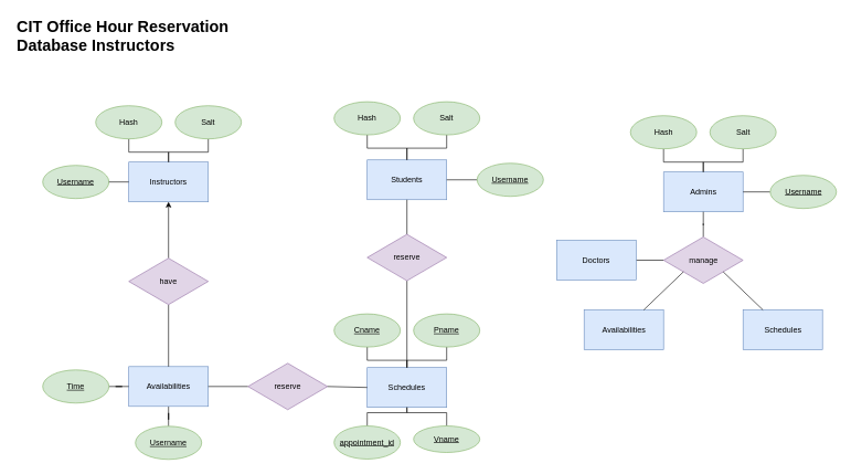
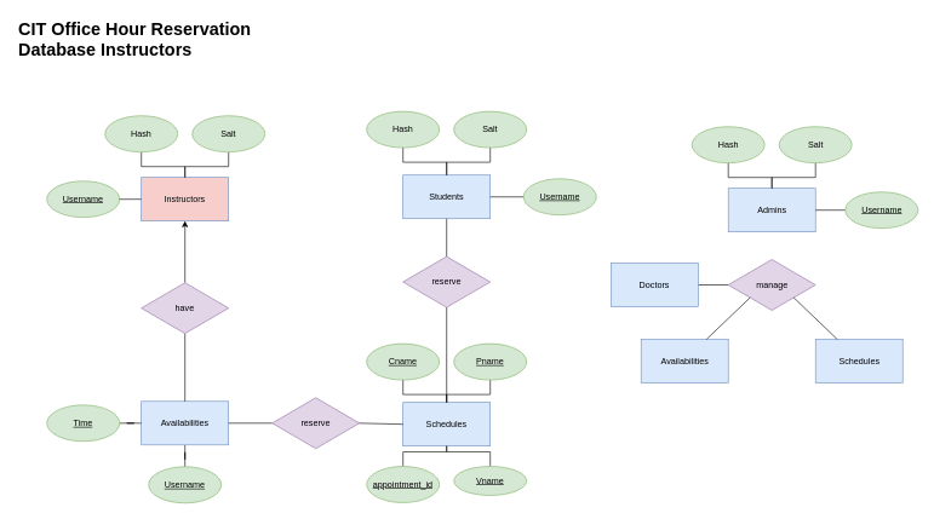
  <mxCell id="0" />
  <mxCell id="1" parent="0" />
  <mxCell id="2" value="" style="edgeStyle=orthogonalEdgeStyle;rounded=0;orthogonalLoop=1;jettySize=auto;html=1;endArrow=none;endFill=0;startArrow=classic;startFill=1;" parent="1" source="3" target="32" edge="1"><mxGeometry relative="1" as="geometry" /></mxCell>
- <mxCell id="3" value="Instructors" style="rounded=0;whiteSpace=wrap;html=1;fillColor=#dae8fc;strokeColor=#6c8ebf;" parent="1" vertex="1"><mxGeometry x="194" y="244" width="120" height="60" as="geometry" /></mxCell>
+ <mxCell id="3" value="Instructors" style="rounded=0;whiteSpace=wrap;html=1;fillColor=#f8cecc;strokeColor=#6c8ebf;" parent="1" vertex="1"><mxGeometry x="194" y="244" width="120" height="60" as="geometry" /></mxCell>
  <mxCell id="4" value="&lt;u&gt;Username&lt;/u&gt;" style="ellipse;whiteSpace=wrap;html=1;fillColor=#d5e8d4;strokeColor=#82b366;" parent="1" vertex="1"><mxGeometry x="64" y="249" width="100" height="50" as="geometry" /></mxCell>
  <mxCell id="5" value="" style="edgeStyle=orthogonalEdgeStyle;rounded=0;orthogonalLoop=1;jettySize=auto;html=1;endArrow=none;endFill=0;" parent="1" source="6" target="3" edge="1"><mxGeometry relative="1" as="geometry" /></mxCell>
  <mxCell id="6" value="Salt" style="ellipse;whiteSpace=wrap;html=1;fillColor=#d5e8d4;strokeColor=#82b366;" parent="1" vertex="1"><mxGeometry x="264" y="159" width="100" height="50" as="geometry" /></mxCell>
  <mxCell id="7" value="" style="edgeStyle=orthogonalEdgeStyle;rounded=0;orthogonalLoop=1;jettySize=auto;html=1;endArrow=none;endFill=0;" parent="1" source="8" target="3" edge="1"><mxGeometry relative="1" as="geometry" /></mxCell>
  <mxCell id="8" value="Hash" style="ellipse;whiteSpace=wrap;html=1;fillColor=#d5e8d4;strokeColor=#82b366;" parent="1" vertex="1"><mxGeometry x="144" y="159" width="100" height="50" as="geometry" /></mxCell>
  <mxCell id="9" value="Students" style="rounded=0;whiteSpace=wrap;html=1;fillColor=#dae8fc;strokeColor=#6c8ebf;" parent="1" vertex="1"><mxGeometry x="554" y="240.75" width="120" height="60" as="geometry" /></mxCell>
  <mxCell id="10" value="" style="edgeStyle=orthogonalEdgeStyle;rounded=0;orthogonalLoop=1;jettySize=auto;html=1;endArrow=none;endFill=0;" parent="1" source="11" target="9" edge="1"><mxGeometry relative="1" as="geometry" /></mxCell>
  <mxCell id="11" value="&lt;u&gt;Username&lt;/u&gt;" style="ellipse;whiteSpace=wrap;html=1;fillColor=#d5e8d4;strokeColor=#82b366;" parent="1" vertex="1"><mxGeometry x="720" y="245.75" width="100" height="50" as="geometry" /></mxCell>
  <mxCell id="12" value="" style="edgeStyle=orthogonalEdgeStyle;rounded=0;orthogonalLoop=1;jettySize=auto;html=1;endArrow=none;endFill=0;" parent="1" source="13" target="9" edge="1"><mxGeometry relative="1" as="geometry" /></mxCell>
  <mxCell id="13" value="Salt" style="ellipse;whiteSpace=wrap;html=1;fillColor=#d5e8d4;strokeColor=#82b366;" parent="1" vertex="1"><mxGeometry x="624" y="153" width="100" height="50" as="geometry" /></mxCell>
  <mxCell id="14" value="" style="edgeStyle=orthogonalEdgeStyle;rounded=0;orthogonalLoop=1;jettySize=auto;html=1;endArrow=none;endFill=0;" parent="1" source="15" target="9" edge="1"><mxGeometry relative="1" as="geometry" /></mxCell>
  <mxCell id="15" value="Hash" style="ellipse;whiteSpace=wrap;html=1;fillColor=#d5e8d4;strokeColor=#82b366;" parent="1" vertex="1"><mxGeometry x="504" y="153" width="100" height="50" as="geometry" /></mxCell>
  <mxCell id="16" value="" style="edgeStyle=orthogonalEdgeStyle;rounded=0;orthogonalLoop=1;jettySize=auto;html=1;endArrow=none;endFill=0;" parent="1" source="17" target="20" edge="1"><mxGeometry relative="1" as="geometry" /></mxCell>
  <mxCell id="17" value="Availabilities" style="rounded=0;whiteSpace=wrap;html=1;fillColor=#dae8fc;strokeColor=#6c8ebf;" parent="1" vertex="1"><mxGeometry x="194" y="552.5" width="120" height="60" as="geometry" /></mxCell>
  <mxCell id="18" value="" style="edgeStyle=orthogonalEdgeStyle;rounded=0;orthogonalLoop=1;jettySize=auto;html=1;endArrow=none;endFill=0;" parent="1" source="19" target="17" edge="1"><mxGeometry relative="1" as="geometry" /></mxCell>
  <mxCell id="19" value="&lt;u&gt;Time&lt;/u&gt;" style="ellipse;whiteSpace=wrap;html=1;fillColor=#d5e8d4;strokeColor=#82b366;" parent="1" vertex="1"><mxGeometry x="64" y="557.5" width="100" height="50" as="geometry" /></mxCell>
  <mxCell id="20" value="&lt;u&gt;Username&lt;/u&gt;" style="ellipse;whiteSpace=wrap;html=1;fillColor=#d5e8d4;strokeColor=#82b366;" parent="1" vertex="1"><mxGeometry x="204" y="642.5" width="100" height="50" as="geometry" /></mxCell>
  <mxCell id="21" value="Schedules" style="rounded=0;whiteSpace=wrap;html=1;fillColor=#dae8fc;strokeColor=#6c8ebf;" parent="1" vertex="1"><mxGeometry x="554" y="554" width="120" height="60" as="geometry" /></mxCell>
  <mxCell id="22" value="" style="edgeStyle=orthogonalEdgeStyle;rounded=0;orthogonalLoop=1;jettySize=auto;html=1;endArrow=none;endFill=0;" parent="1" source="23" target="21" edge="1"><mxGeometry relative="1" as="geometry" /></mxCell>
  <mxCell id="23" value="&lt;u&gt;appointment_id&lt;/u&gt;" style="ellipse;whiteSpace=wrap;html=1;fillColor=#d5e8d4;strokeColor=#82b366;" parent="1" vertex="1"><mxGeometry x="504" y="642" width="100" height="50" as="geometry" /></mxCell>
  <mxCell id="24" value="" style="edgeStyle=orthogonalEdgeStyle;rounded=0;orthogonalLoop=1;jettySize=auto;html=1;endArrow=none;endFill=0;" parent="1" source="25" target="21" edge="1"><mxGeometry relative="1" as="geometry" /></mxCell>
  <mxCell id="25" value="&lt;u&gt;Cname&lt;/u&gt;" style="ellipse;whiteSpace=wrap;html=1;fillColor=#d5e8d4;strokeColor=#82b366;" parent="1" vertex="1"><mxGeometry x="504" y="473" width="100" height="50" as="geometry" /></mxCell>
  <mxCell id="26" value="" style="edgeStyle=orthogonalEdgeStyle;rounded=0;orthogonalLoop=1;jettySize=auto;html=1;endArrow=none;endFill=0;" parent="1" source="27" target="21" edge="1"><mxGeometry relative="1" as="geometry" /></mxCell>
  <mxCell id="27" value="&lt;u&gt;Pname&lt;/u&gt;" style="ellipse;whiteSpace=wrap;html=1;fillColor=#d5e8d4;strokeColor=#82b366;" parent="1" vertex="1"><mxGeometry x="624" y="473" width="100" height="50" as="geometry" /></mxCell>
  <mxCell id="28" value="" style="endArrow=none;html=1;rounded=0;entryX=1;entryY=0.5;entryDx=0;entryDy=0;exitX=0;exitY=0.5;exitDx=0;exitDy=0;" parent="1" source="3" target="4" edge="1"><mxGeometry width="50" height="50" relative="1" as="geometry"><mxPoint x="584" y="464" as="sourcePoint" /><mxPoint x="634" y="414" as="targetPoint" /></mxGeometry></mxCell>
  <mxCell id="29" value="" style="edgeStyle=orthogonalEdgeStyle;rounded=0;orthogonalLoop=1;jettySize=auto;html=1;endArrow=none;endFill=0;" parent="1" source="30" target="21" edge="1"><mxGeometry relative="1" as="geometry" /></mxCell>
  <mxCell id="30" value="&lt;u&gt;Vname&lt;/u&gt;" style="ellipse;whiteSpace=wrap;html=1;fillColor=#d5e8d4;strokeColor=#82b366;" parent="1" vertex="1"><mxGeometry x="624" y="642" width="100" height="40" as="geometry" /></mxCell>
  <mxCell id="31" value="" style="edgeStyle=orthogonalEdgeStyle;rounded=0;orthogonalLoop=1;jettySize=auto;html=1;endArrow=none;endFill=0;exitX=0.5;exitY=1;exitDx=0;exitDy=0;" parent="1" source="32" target="17" edge="1"><mxGeometry relative="1" as="geometry"><mxPoint x="254" y="492.5" as="sourcePoint" /></mxGeometry></mxCell>
  <mxCell id="32" value="have" style="rhombus;whiteSpace=wrap;html=1;fillColor=#e1d5e7;strokeColor=#9673a6;" parent="1" vertex="1"><mxGeometry x="194" y="389" width="120" height="70" as="geometry" /></mxCell>
  <mxCell id="33" value="" style="edgeStyle=orthogonalEdgeStyle;rounded=0;orthogonalLoop=1;jettySize=auto;html=1;endArrow=none;endFill=0;" parent="1" source="35" target="21" edge="1"><mxGeometry relative="1" as="geometry" /></mxCell>
  <mxCell id="34" value="" style="edgeStyle=orthogonalEdgeStyle;rounded=0;orthogonalLoop=1;jettySize=auto;html=1;endArrow=none" parent="1" source="35" target="9" edge="1"><mxGeometry relative="1" as="geometry" /></mxCell>
  <mxCell id="35" value="reserve" style="rhombus;whiteSpace=wrap;html=1;fillColor=#e1d5e7;strokeColor=#9673a6;" parent="1" vertex="1"><mxGeometry x="554" y="353" width="120" height="70" as="geometry" /></mxCell>
  <mxCell id="36" value="" style="edgeStyle=orthogonalEdgeStyle;rounded=0;orthogonalLoop=1;jettySize=auto;html=1;endArrow=none;endFill=0;" parent="1" source="37" target="17" edge="1"><mxGeometry relative="1" as="geometry" /></mxCell>
  <mxCell id="37" value="reserve" style="rhombus;whiteSpace=wrap;html=1;fillColor=#e1d5e7;strokeColor=#9673a6;" parent="1" vertex="1"><mxGeometry x="374" y="547.5" width="120" height="70" as="geometry" /></mxCell>
  <mxCell id="38" value="" style="endArrow=none;html=1;strokeWidth=1;rounded=0;entryX=1;entryY=0.5;entryDx=0;entryDy=0;exitX=0;exitY=0.5;exitDx=0;exitDy=0;" parent="1" source="21" target="37" edge="1"><mxGeometry width="50" height="50" relative="1" as="geometry"><mxPoint x="564" y="542.5" as="sourcePoint" /><mxPoint x="614" y="492.5" as="targetPoint" /></mxGeometry></mxCell>
  <mxCell id="39" value="Admins" style="rounded=0;whiteSpace=wrap;html=1;fillColor=#dae8fc;strokeColor=#6c8ebf;endArrow=none" parent="1" vertex="1"><mxGeometry x="1001.5" y="259" width="120" height="60" as="geometry" /></mxCell>
  <mxCell id="40" value="" style="edgeStyle=orthogonalEdgeStyle;rounded=0;orthogonalLoop=1;jettySize=auto;html=1;endArrow=none;endFill=0;" parent="1" source="41" target="39" edge="1"><mxGeometry relative="1" as="geometry" /></mxCell>
  <mxCell id="41" value="Salt" style="ellipse;whiteSpace=wrap;html=1;fillColor=#d5e8d4;strokeColor=#82b366;" parent="1" vertex="1"><mxGeometry x="1071.5" y="174" width="100" height="50" as="geometry" /></mxCell>
  <mxCell id="42" value="" style="edgeStyle=orthogonalEdgeStyle;rounded=0;orthogonalLoop=1;jettySize=auto;html=1;endArrow=none;endFill=0;" parent="1" source="43" target="39" edge="1"><mxGeometry relative="1" as="geometry" /></mxCell>
  <mxCell id="43" value="Hash" style="ellipse;whiteSpace=wrap;html=1;fillColor=#d5e8d4;strokeColor=#82b366;" parent="1" vertex="1"><mxGeometry x="951.5" y="174" width="100" height="50" as="geometry" /></mxCell>
  <mxCell id="44" value="" style="edgeStyle=orthogonalEdgeStyle;rounded=0;orthogonalLoop=1;jettySize=auto;html=1;endArrow=none" parent="1" source="45" target="39" edge="1"><mxGeometry relative="1" as="geometry" /></mxCell>
  <mxCell id="45" value="&lt;u&gt;Username&lt;/u&gt;" style="ellipse;whiteSpace=wrap;html=1;fillColor=#d5e8d4;strokeColor=#82b366;" parent="1" vertex="1"><mxGeometry x="1162.5" y="264" width="100" height="50" as="geometry" /></mxCell>
- <mxCell id="46" value="" style="edgeStyle=orthogonalEdgeStyle;rounded=0;orthogonalLoop=1;jettySize=auto;html=1;endArrow=none" parent="1" source="48" target="39" edge="1"><mxGeometry relative="1" as="geometry" /></mxCell>
  <mxCell id="47" value="" style="edgeStyle=orthogonalEdgeStyle;rounded=0;orthogonalLoop=1;jettySize=auto;html=1;endArrow=none" parent="1" source="48" target="49" edge="1"><mxGeometry relative="1" as="geometry" /></mxCell>
  <mxCell id="48" value="manage" style="rhombus;whiteSpace=wrap;html=1;fillColor=#e1d5e7;strokeColor=#9673a6;" parent="1" vertex="1"><mxGeometry x="1001.5" y="357" width="120" height="70" as="geometry" /></mxCell>
  <mxCell id="49" value="Doctors" style="rounded=0;whiteSpace=wrap;html=1;fillColor=#dae8fc;strokeColor=#6c8ebf;" parent="1" vertex="1"><mxGeometry x="840" y="362" width="120" height="60" as="geometry" /></mxCell>
  <mxCell id="50" value="Schedules" style="rounded=0;whiteSpace=wrap;html=1;fillColor=#dae8fc;strokeColor=#6c8ebf;" parent="1" vertex="1"><mxGeometry x="1121.5" y="467" width="120" height="60" as="geometry" /></mxCell>
  <mxCell id="51" value="Availabilities" style="rounded=0;whiteSpace=wrap;html=1;fillColor=#dae8fc;strokeColor=#6c8ebf;" parent="1" vertex="1"><mxGeometry x="881.5" y="467" width="120" height="60" as="geometry" /></mxCell>
  <mxCell id="52" value="" style="endArrow=none;html=1;rounded=0;entryX=0;entryY=1;entryDx=0;entryDy=0;exitX=0.75;exitY=0;exitDx=0;exitDy=0;" parent="1" source="51" target="48" edge="1"><mxGeometry width="50" height="50" relative="1" as="geometry"><mxPoint x="857" y="423" as="sourcePoint" /><mxPoint x="907" y="373" as="targetPoint" /></mxGeometry></mxCell>
  <mxCell id="53" value="" style="endArrow=none;html=1;rounded=0;entryX=1;entryY=1;entryDx=0;entryDy=0;exitX=0.25;exitY=0;exitDx=0;exitDy=0;" parent="1" source="50" target="48" edge="1"><mxGeometry width="50" height="50" relative="1" as="geometry"><mxPoint x="1073" y="503" as="sourcePoint" /><mxPoint x="907" y="373" as="targetPoint" /></mxGeometry></mxCell>
  <mxCell id="54" value="&lt;h1&gt;CIT Office Hour Reservation Database Instructors&lt;/h1&gt;" style="text;html=1;strokeColor=none;fillColor=none;spacing=5;spacingTop=-20;whiteSpace=wrap;overflow=hidden;rounded=0;" parent="1" vertex="1"><mxGeometry x="20" y="20" width="349" height="79" as="geometry" /></mxCell>
